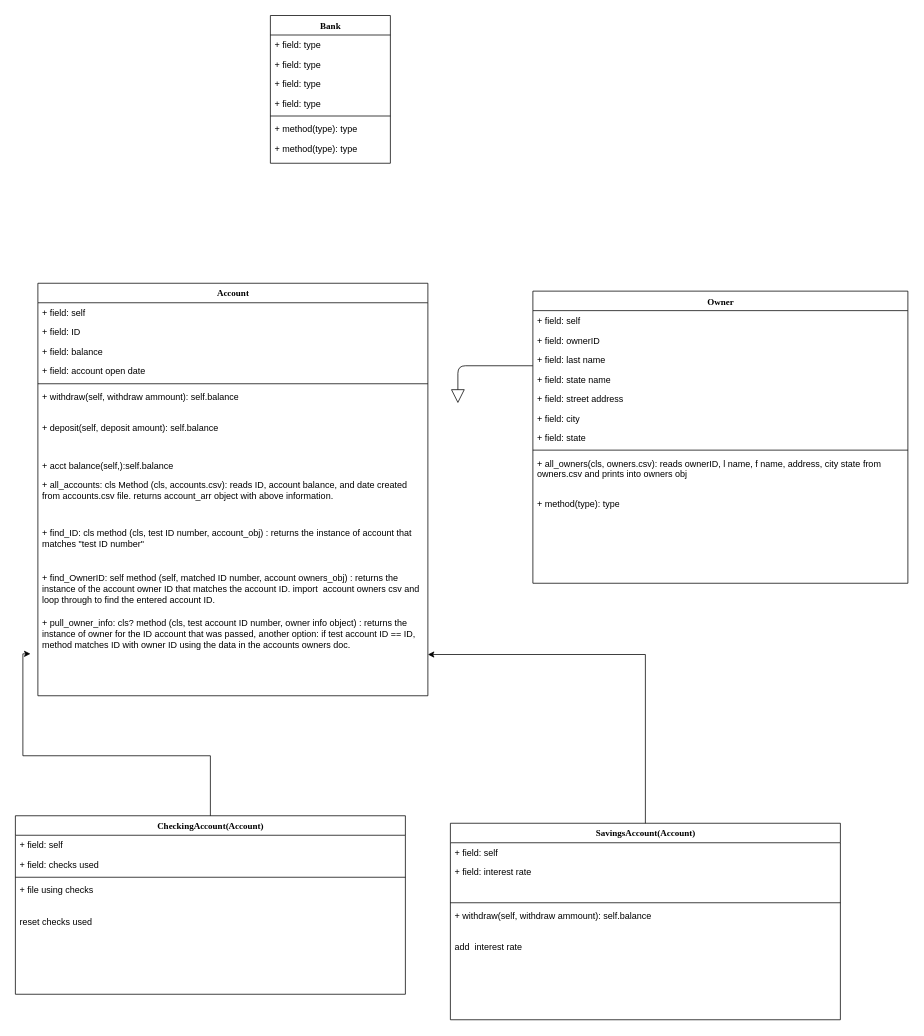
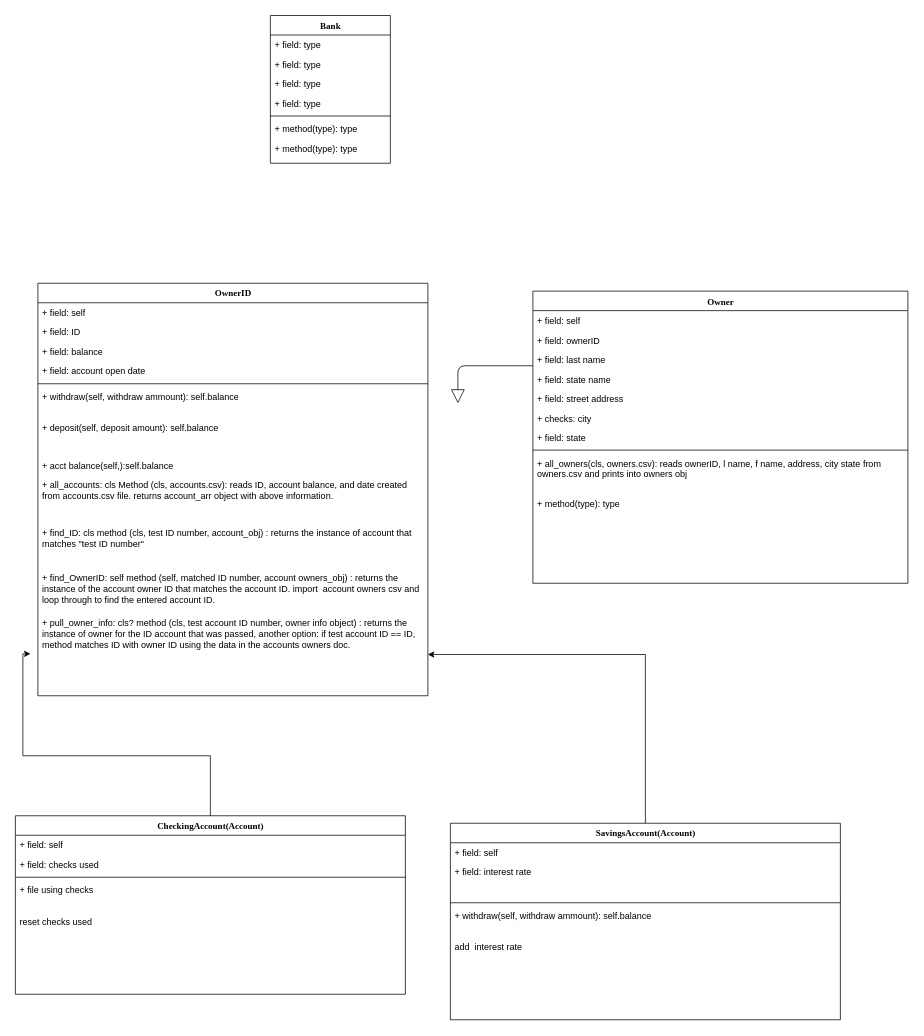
  <mxCell id="0" />
  <mxCell id="1" parent="0" />
  <mxCell id="2" value="Bank" style="swimlane;html=1;fontStyle=1;align=center;verticalAlign=top;childLayout=stackLayout;horizontal=1;startSize=26;horizontalStack=0;resizeParent=1;resizeLast=0;collapsible=1;marginBottom=0;swimlaneFillColor=#ffffff;rounded=0;shadow=0;comic=0;labelBackgroundColor=none;strokeWidth=1;fillColor=none;fontFamily=Verdana;fontSize=12" parent="1" vertex="1"><mxGeometry x="360" y="20" width="160" height="197" as="geometry" /></mxCell>
  <mxCell id="3" value="+ field: type" style="text;html=1;strokeColor=none;fillColor=none;align=left;verticalAlign=top;spacingLeft=4;spacingRight=4;whiteSpace=wrap;overflow=hidden;rotatable=0;points=[[0,0.5],[1,0.5]];portConstraint=eastwest;" parent="2" vertex="1"><mxGeometry y="26" width="160" height="26" as="geometry" /></mxCell>
  <mxCell id="4" value="+ field: type" style="text;html=1;strokeColor=none;fillColor=none;align=left;verticalAlign=top;spacingLeft=4;spacingRight=4;whiteSpace=wrap;overflow=hidden;rotatable=0;points=[[0,0.5],[1,0.5]];portConstraint=eastwest;" parent="2" vertex="1"><mxGeometry y="52" width="160" height="26" as="geometry" /></mxCell>
  <mxCell id="5" value="+ field: type" style="text;html=1;strokeColor=none;fillColor=none;align=left;verticalAlign=top;spacingLeft=4;spacingRight=4;whiteSpace=wrap;overflow=hidden;rotatable=0;points=[[0,0.5],[1,0.5]];portConstraint=eastwest;" parent="2" vertex="1"><mxGeometry y="78" width="160" height="26" as="geometry" /></mxCell>
  <mxCell id="6" value="+ field: type" style="text;html=1;strokeColor=none;fillColor=none;align=left;verticalAlign=top;spacingLeft=4;spacingRight=4;whiteSpace=wrap;overflow=hidden;rotatable=0;points=[[0,0.5],[1,0.5]];portConstraint=eastwest;" parent="2" vertex="1"><mxGeometry y="104" width="160" height="26" as="geometry" /></mxCell>
  <mxCell id="7" value="" style="line;html=1;strokeWidth=1;fillColor=none;align=left;verticalAlign=middle;spacingTop=-1;spacingLeft=3;spacingRight=3;rotatable=0;labelPosition=right;points=[];portConstraint=eastwest;" parent="2" vertex="1"><mxGeometry y="130" width="160" height="8" as="geometry" /></mxCell>
  <mxCell id="8" value="+ method(type): type" style="text;html=1;strokeColor=none;fillColor=none;align=left;verticalAlign=top;spacingLeft=4;spacingRight=4;whiteSpace=wrap;overflow=hidden;rotatable=0;points=[[0,0.5],[1,0.5]];portConstraint=eastwest;" parent="2" vertex="1"><mxGeometry y="138" width="160" height="26" as="geometry" /></mxCell>
  <mxCell id="9" value="+ method(type): type" style="text;html=1;strokeColor=none;fillColor=none;align=left;verticalAlign=top;spacingLeft=4;spacingRight=4;whiteSpace=wrap;overflow=hidden;rotatable=0;points=[[0,0.5],[1,0.5]];portConstraint=eastwest;" parent="2" vertex="1"><mxGeometry y="164" width="160" height="26" as="geometry" /></mxCell>
- <mxCell id="10" value="Account" style="swimlane;html=1;fontStyle=1;align=center;verticalAlign=top;childLayout=stackLayout;horizontal=1;startSize=26;horizontalStack=0;resizeParent=1;resizeLast=0;collapsible=1;marginBottom=0;swimlaneFillColor=#ffffff;rounded=0;shadow=0;comic=0;labelBackgroundColor=none;strokeWidth=1;fillColor=none;fontFamily=Verdana;fontSize=12" parent="1" vertex="1"><mxGeometry x="50" y="377" width="520" height="550" as="geometry" /></mxCell>
+ <mxCell id="10" value="OwnerID" style="swimlane;html=1;fontStyle=1;align=center;verticalAlign=top;childLayout=stackLayout;horizontal=1;startSize=26;horizontalStack=0;resizeParent=1;resizeLast=0;collapsible=1;marginBottom=0;swimlaneFillColor=#ffffff;rounded=0;shadow=0;comic=0;labelBackgroundColor=none;strokeWidth=1;fillColor=none;fontFamily=Verdana;fontSize=12" parent="1" vertex="1"><mxGeometry x="50" y="377" width="520" height="550" as="geometry" /></mxCell>
  <mxCell id="11" value="+ field: self" style="text;html=1;strokeColor=none;fillColor=none;align=left;verticalAlign=top;spacingLeft=4;spacingRight=4;whiteSpace=wrap;overflow=hidden;rotatable=0;points=[[0,0.5],[1,0.5]];portConstraint=eastwest;" parent="10" vertex="1"><mxGeometry y="26" width="520" height="26" as="geometry" /></mxCell>
  <mxCell id="12" value="+ field: ID" style="text;html=1;strokeColor=none;fillColor=none;align=left;verticalAlign=top;spacingLeft=4;spacingRight=4;whiteSpace=wrap;overflow=hidden;rotatable=0;points=[[0,0.5],[1,0.5]];portConstraint=eastwest;" parent="10" vertex="1"><mxGeometry y="52" width="520" height="26" as="geometry" /></mxCell>
  <mxCell id="13" value="+ field: balance" style="text;html=1;strokeColor=none;fillColor=none;align=left;verticalAlign=top;spacingLeft=4;spacingRight=4;whiteSpace=wrap;overflow=hidden;rotatable=0;points=[[0,0.5],[1,0.5]];portConstraint=eastwest;" parent="10" vertex="1"><mxGeometry y="78" width="520" height="26" as="geometry" /></mxCell>
  <mxCell id="14" value="+ field: account open date" style="text;html=1;strokeColor=none;fillColor=none;align=left;verticalAlign=top;spacingLeft=4;spacingRight=4;whiteSpace=wrap;overflow=hidden;rotatable=0;points=[[0,0.5],[1,0.5]];portConstraint=eastwest;" parent="10" vertex="1"><mxGeometry y="104" width="520" height="26" as="geometry" /></mxCell>
  <mxCell id="15" value="" style="line;html=1;strokeWidth=1;fillColor=none;align=left;verticalAlign=middle;spacingTop=-1;spacingLeft=3;spacingRight=3;rotatable=0;labelPosition=right;points=[];portConstraint=eastwest;" parent="10" vertex="1"><mxGeometry y="130" width="520" height="8" as="geometry" /></mxCell>
  <mxCell id="16" value="+ withdraw(self, withdraw ammount): self.balance" style="text;html=1;strokeColor=none;fillColor=none;align=left;verticalAlign=top;spacingLeft=4;spacingRight=4;whiteSpace=wrap;overflow=hidden;rotatable=0;points=[[0,0.5],[1,0.5]];portConstraint=eastwest;" parent="10" vertex="1"><mxGeometry y="138" width="520" height="42" as="geometry" /></mxCell>
  <mxCell id="17" value="+ deposit(self, deposit amount): self.balance" style="text;html=1;strokeColor=none;fillColor=none;align=left;verticalAlign=top;spacingLeft=4;spacingRight=4;whiteSpace=wrap;overflow=hidden;rotatable=0;points=[[0,0.5],[1,0.5]];portConstraint=eastwest;" parent="10" vertex="1"><mxGeometry y="180" width="520" height="50" as="geometry" /></mxCell>
  <mxCell id="18" value="+ acct balance(self,):self.balance" style="text;html=1;strokeColor=none;fillColor=none;align=left;verticalAlign=top;spacingLeft=4;spacingRight=4;whiteSpace=wrap;overflow=hidden;rotatable=0;points=[[0,0.5],[1,0.5]];portConstraint=eastwest;" parent="10" vertex="1"><mxGeometry y="230" width="520" height="26" as="geometry" /></mxCell>
  <mxCell id="19" value="+ all_accounts: cls Method (cls, accounts.csv): reads ID, account balance, and date created from accounts.csv file. returns account_arr object with above information.&amp;nbsp;" style="text;html=1;strokeColor=none;fillColor=none;align=left;verticalAlign=top;spacingLeft=4;spacingRight=4;whiteSpace=wrap;overflow=hidden;rotatable=0;points=[[0,0.5],[1,0.5]];portConstraint=eastwest;" parent="10" vertex="1"><mxGeometry y="256" width="520" height="64" as="geometry" /></mxCell>
  <mxCell id="20" value="+ find_ID: cls method (cls, test ID number, account_obj) : returns the instance of account that matches &quot;test ID number&quot;" style="text;html=1;strokeColor=none;fillColor=none;align=left;verticalAlign=top;spacingLeft=4;spacingRight=4;whiteSpace=wrap;overflow=hidden;rotatable=0;points=[[0,0.5],[1,0.5]];portConstraint=eastwest;" parent="10" vertex="1"><mxGeometry y="320" width="520" height="60" as="geometry" /></mxCell>
  <mxCell id="21" value="+ find_OwnerID: self method (self, matched ID number, account owners_obj) : returns the instance of the account owner ID that matches the account ID. import&amp;nbsp; account owners csv and loop through to find the entered account ID." style="text;html=1;strokeColor=none;fillColor=none;align=left;verticalAlign=top;spacingLeft=4;spacingRight=4;whiteSpace=wrap;overflow=hidden;rotatable=0;points=[[0,0.5],[1,0.5]];portConstraint=eastwest;" vertex="1" parent="10"><mxGeometry y="380" width="520" height="60" as="geometry" /></mxCell>
  <mxCell id="22" value="+ pull_owner_info: cls? method (cls, test account ID number, owner info object) : returns the instance of owner for the ID account that was passed, another option: if test account ID == ID, method matches ID with owner ID using the data in the accounts owners doc.&amp;nbsp;&amp;nbsp;" style="text;html=1;strokeColor=none;fillColor=none;align=left;verticalAlign=top;spacingLeft=4;spacingRight=4;whiteSpace=wrap;overflow=hidden;rotatable=0;points=[[0,0.5],[1,0.5]];portConstraint=eastwest;" vertex="1" parent="10"><mxGeometry y="440" width="520" height="110" as="geometry" /></mxCell>
  <mxCell id="23" style="edgeStyle=orthogonalEdgeStyle;html=1;labelBackgroundColor=none;startFill=0;startSize=8;endArrow=block;endFill=0;endSize=16;fontFamily=Verdana;fontSize=12;" parent="1" source="24" edge="1"><mxGeometry relative="1" as="geometry"><Array as="points"><mxPoint x="610" y="487" /></Array><mxPoint x="610" y="537" as="targetPoint" /></mxGeometry></mxCell>
  <mxCell id="24" value="Owner" style="swimlane;html=1;fontStyle=1;align=center;verticalAlign=top;childLayout=stackLayout;horizontal=1;startSize=26;horizontalStack=0;resizeParent=1;resizeLast=0;collapsible=1;marginBottom=0;swimlaneFillColor=#ffffff;rounded=0;shadow=0;comic=0;labelBackgroundColor=none;strokeWidth=1;fillColor=none;fontFamily=Verdana;fontSize=12" parent="1" vertex="1"><mxGeometry x="710" y="387.5" width="500" height="389.5" as="geometry" /></mxCell>
  <mxCell id="25" value="+ field: self" style="text;html=1;strokeColor=none;fillColor=none;align=left;verticalAlign=top;spacingLeft=4;spacingRight=4;whiteSpace=wrap;overflow=hidden;rotatable=0;points=[[0,0.5],[1,0.5]];portConstraint=eastwest;" parent="24" vertex="1"><mxGeometry y="26" width="500" height="26" as="geometry" /></mxCell>
  <mxCell id="26" value="+ field: ownerID" style="text;html=1;strokeColor=none;fillColor=none;align=left;verticalAlign=top;spacingLeft=4;spacingRight=4;whiteSpace=wrap;overflow=hidden;rotatable=0;points=[[0,0.5],[1,0.5]];portConstraint=eastwest;" parent="24" vertex="1"><mxGeometry y="52" width="500" height="26" as="geometry" /></mxCell>
  <mxCell id="27" value="+ field: last name" style="text;html=1;strokeColor=none;fillColor=none;align=left;verticalAlign=top;spacingLeft=4;spacingRight=4;whiteSpace=wrap;overflow=hidden;rotatable=0;points=[[0,0.5],[1,0.5]];portConstraint=eastwest;" vertex="1" parent="24"><mxGeometry y="78" width="500" height="26" as="geometry" /></mxCell>
  <mxCell id="28" value="+ field: state name" style="text;html=1;strokeColor=none;fillColor=none;align=left;verticalAlign=top;spacingLeft=4;spacingRight=4;whiteSpace=wrap;overflow=hidden;rotatable=0;points=[[0,0.5],[1,0.5]];portConstraint=eastwest;" vertex="1" parent="24"><mxGeometry y="104" width="500" height="26" as="geometry" /></mxCell>
  <mxCell id="29" value="+ field: street address" style="text;html=1;strokeColor=none;fillColor=none;align=left;verticalAlign=top;spacingLeft=4;spacingRight=4;whiteSpace=wrap;overflow=hidden;rotatable=0;points=[[0,0.5],[1,0.5]];portConstraint=eastwest;" vertex="1" parent="24"><mxGeometry y="130" width="500" height="26" as="geometry" /></mxCell>
- <mxCell id="30" value="+ field: city" style="text;html=1;strokeColor=none;fillColor=none;align=left;verticalAlign=top;spacingLeft=4;spacingRight=4;whiteSpace=wrap;overflow=hidden;rotatable=0;points=[[0,0.5],[1,0.5]];portConstraint=eastwest;" vertex="1" parent="24"><mxGeometry y="156" width="500" height="26" as="geometry" /></mxCell>
+ <mxCell id="30" value="+ checks: city" style="text;html=1;strokeColor=none;fillColor=none;align=left;verticalAlign=top;spacingLeft=4;spacingRight=4;whiteSpace=wrap;overflow=hidden;rotatable=0;points=[[0,0.5],[1,0.5]];portConstraint=eastwest;" vertex="1" parent="24"><mxGeometry y="156" width="500" height="26" as="geometry" /></mxCell>
  <mxCell id="31" value="+ field: state" style="text;html=1;strokeColor=none;fillColor=none;align=left;verticalAlign=top;spacingLeft=4;spacingRight=4;whiteSpace=wrap;overflow=hidden;rotatable=0;points=[[0,0.5],[1,0.5]];portConstraint=eastwest;" vertex="1" parent="24"><mxGeometry y="182" width="500" height="26" as="geometry" /></mxCell>
  <mxCell id="32" value="" style="line;html=1;strokeWidth=1;fillColor=none;align=left;verticalAlign=middle;spacingTop=-1;spacingLeft=3;spacingRight=3;rotatable=0;labelPosition=right;points=[];portConstraint=eastwest;" parent="24" vertex="1"><mxGeometry y="208" width="500" height="8" as="geometry" /></mxCell>
  <mxCell id="33" value="+ all_owners(cls, owners.csv): reads ownerID, l name, f name, address, city state from owners.csv and prints into owners obj" style="text;html=1;strokeColor=none;fillColor=none;align=left;verticalAlign=top;spacingLeft=4;spacingRight=4;whiteSpace=wrap;overflow=hidden;rotatable=0;points=[[0,0.5],[1,0.5]];portConstraint=eastwest;" parent="24" vertex="1"><mxGeometry y="216" width="500" height="54" as="geometry" /></mxCell>
  <mxCell id="34" value="+ method(type): type" style="text;html=1;strokeColor=none;fillColor=none;align=left;verticalAlign=top;spacingLeft=4;spacingRight=4;whiteSpace=wrap;overflow=hidden;rotatable=0;points=[[0,0.5],[1,0.5]];portConstraint=eastwest;" parent="24" vertex="1"><mxGeometry y="270" width="500" height="26" as="geometry" /></mxCell>
  <mxCell id="35" style="edgeStyle=orthogonalEdgeStyle;rounded=0;orthogonalLoop=1;jettySize=auto;html=1;entryX=1;entryY=0.5;entryDx=0;entryDy=0;" edge="1" parent="1" source="36" target="22"><mxGeometry relative="1" as="geometry" /></mxCell>
  <mxCell id="36" value="SavingsAccount(Account)" style="swimlane;html=1;fontStyle=1;align=center;verticalAlign=top;childLayout=stackLayout;horizontal=1;startSize=26;horizontalStack=0;resizeParent=1;resizeLast=0;collapsible=1;marginBottom=0;swimlaneFillColor=#ffffff;rounded=0;shadow=0;comic=0;labelBackgroundColor=none;strokeWidth=1;fillColor=none;fontFamily=Verdana;fontSize=12" vertex="1" parent="1"><mxGeometry x="600" y="1097" width="520" height="262" as="geometry" /></mxCell>
  <mxCell id="37" value="+ field: self" style="text;html=1;strokeColor=none;fillColor=none;align=left;verticalAlign=top;spacingLeft=4;spacingRight=4;whiteSpace=wrap;overflow=hidden;rotatable=0;points=[[0,0.5],[1,0.5]];portConstraint=eastwest;" vertex="1" parent="36"><mxGeometry y="26" width="520" height="26" as="geometry" /></mxCell>
  <mxCell id="38" value="+ field: interest rate" style="text;html=1;strokeColor=none;fillColor=none;align=left;verticalAlign=top;spacingLeft=4;spacingRight=4;whiteSpace=wrap;overflow=hidden;rotatable=0;points=[[0,0.5],[1,0.5]];portConstraint=eastwest;" vertex="1" parent="36"><mxGeometry y="52" width="520" height="50" as="geometry" /></mxCell>
  <mxCell id="39" value="" style="line;html=1;strokeWidth=1;fillColor=none;align=left;verticalAlign=middle;spacingTop=-1;spacingLeft=3;spacingRight=3;rotatable=0;labelPosition=right;points=[];portConstraint=eastwest;" vertex="1" parent="36"><mxGeometry y="102" width="520" height="8" as="geometry" /></mxCell>
  <mxCell id="40" value="+ withdraw(self, withdraw ammount): self.balance" style="text;html=1;strokeColor=none;fillColor=none;align=left;verticalAlign=top;spacingLeft=4;spacingRight=4;whiteSpace=wrap;overflow=hidden;rotatable=0;points=[[0,0.5],[1,0.5]];portConstraint=eastwest;" vertex="1" parent="36"><mxGeometry y="110" width="520" height="42" as="geometry" /></mxCell>
  <mxCell id="41" value="add&amp;nbsp; interest rate" style="text;html=1;strokeColor=none;fillColor=none;align=left;verticalAlign=top;spacingLeft=4;spacingRight=4;whiteSpace=wrap;overflow=hidden;rotatable=0;points=[[0,0.5],[1,0.5]];portConstraint=eastwest;" vertex="1" parent="36"><mxGeometry y="152" width="520" height="110" as="geometry" /></mxCell>
  <mxCell id="42" style="edgeStyle=orthogonalEdgeStyle;rounded=0;orthogonalLoop=1;jettySize=auto;html=1;entryX=-0.019;entryY=0.492;entryDx=0;entryDy=0;entryPerimeter=0;" edge="1" parent="1" source="43" target="22"><mxGeometry relative="1" as="geometry"><mxPoint x="260" y="947" as="targetPoint" /></mxGeometry></mxCell>
  <mxCell id="43" value="CheckingAccount(Account)" style="swimlane;html=1;fontStyle=1;align=center;verticalAlign=top;childLayout=stackLayout;horizontal=1;startSize=26;horizontalStack=0;resizeParent=1;resizeLast=0;collapsible=1;marginBottom=0;swimlaneFillColor=#ffffff;rounded=0;shadow=0;comic=0;labelBackgroundColor=none;strokeWidth=1;fillColor=none;fontFamily=Verdana;fontSize=12" vertex="1" parent="1"><mxGeometry x="20" y="1087" width="520" height="238" as="geometry" /></mxCell>
  <mxCell id="44" value="+ field: self" style="text;html=1;strokeColor=none;fillColor=none;align=left;verticalAlign=top;spacingLeft=4;spacingRight=4;whiteSpace=wrap;overflow=hidden;rotatable=0;points=[[0,0.5],[1,0.5]];portConstraint=eastwest;" vertex="1" parent="43"><mxGeometry y="26" width="520" height="26" as="geometry" /></mxCell>
  <mxCell id="45" value="+ field: checks used" style="text;html=1;strokeColor=none;fillColor=none;align=left;verticalAlign=top;spacingLeft=4;spacingRight=4;whiteSpace=wrap;overflow=hidden;rotatable=0;points=[[0,0.5],[1,0.5]];portConstraint=eastwest;" vertex="1" parent="43"><mxGeometry y="52" width="520" height="26" as="geometry" /></mxCell>
  <mxCell id="46" value="" style="line;html=1;strokeWidth=1;fillColor=none;align=left;verticalAlign=middle;spacingTop=-1;spacingLeft=3;spacingRight=3;rotatable=0;labelPosition=right;points=[];portConstraint=eastwest;" vertex="1" parent="43"><mxGeometry y="78" width="520" height="8" as="geometry" /></mxCell>
  <mxCell id="47" value="+ file using checks" style="text;html=1;strokeColor=none;fillColor=none;align=left;verticalAlign=top;spacingLeft=4;spacingRight=4;whiteSpace=wrap;overflow=hidden;rotatable=0;points=[[0,0.5],[1,0.5]];portConstraint=eastwest;" vertex="1" parent="43"><mxGeometry y="86" width="520" height="42" as="geometry" /></mxCell>
  <mxCell id="48" value="reset checks used" style="text;html=1;strokeColor=none;fillColor=none;align=left;verticalAlign=top;spacingLeft=4;spacingRight=4;whiteSpace=wrap;overflow=hidden;rotatable=0;points=[[0,0.5],[1,0.5]];portConstraint=eastwest;" vertex="1" parent="43"><mxGeometry y="128" width="520" height="110" as="geometry" /></mxCell>
